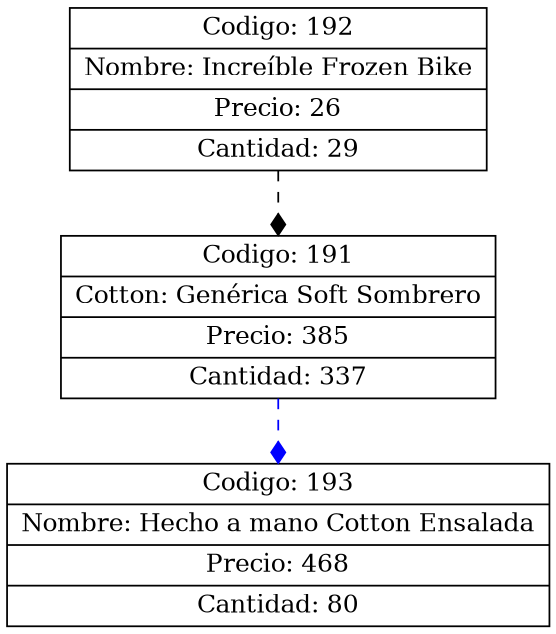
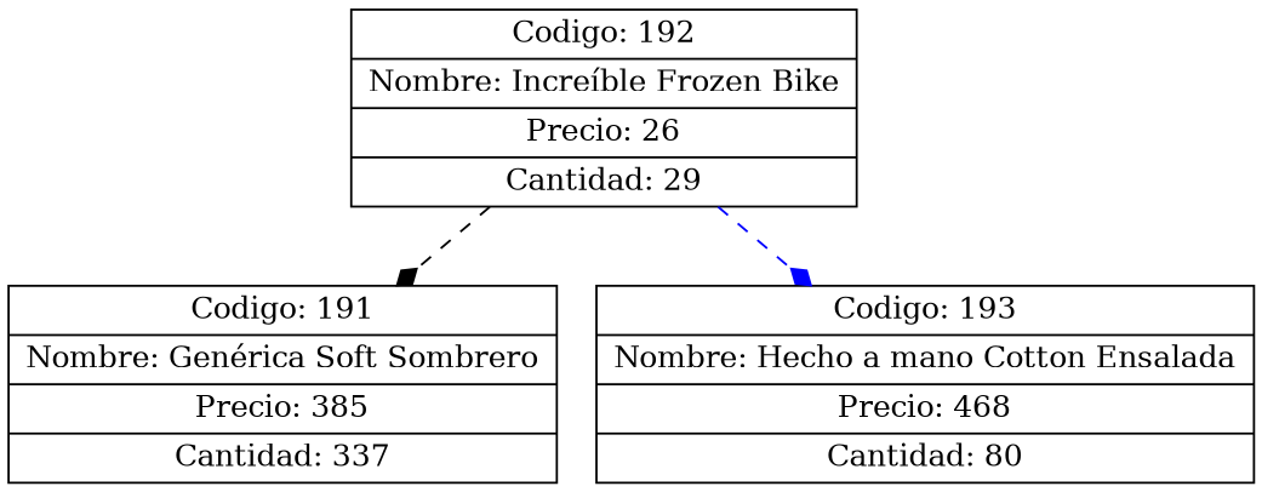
  digraph {
    concentrate=true
    rankdir=UD
    node [shape=record]
    edge [arrowhead=diamond style=dashed]
    n1 [label="{Codigo: 192|Nombre: Increíble Frozen Bike|Precio: 26|Cantidad: 29}"]
-   n2 [label="{Codigo: 191|Cotton: Genérica Soft Sombrero|Precio: 385|Cantidad: 337}"]
+   n2 [label="{Codigo: 191|Nombre: Genérica Soft Sombrero|Precio: 385|Cantidad: 337}"]
    n3 [label="{Codigo: 193|Nombre: Hecho a mano Cotton Ensalada|Precio: 468|Cantidad: 80}"]
    n1 -> n2 [color=black]
-   n2 -> n3 [color=blue]
+   n1 -> n3 [color=blue]
  }
